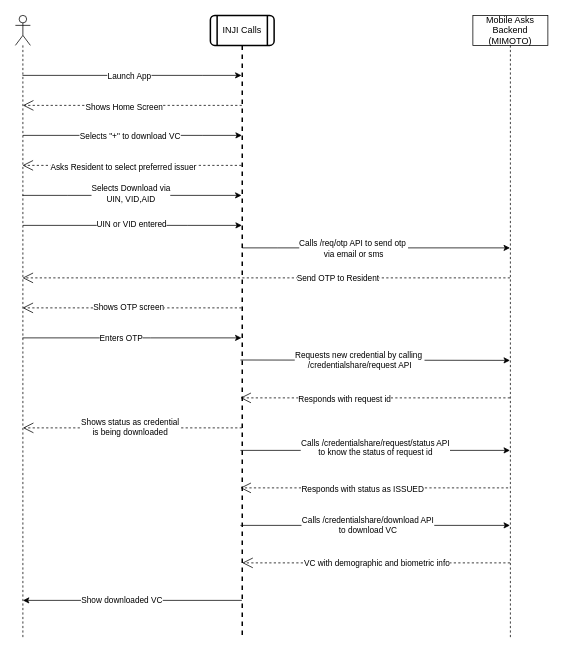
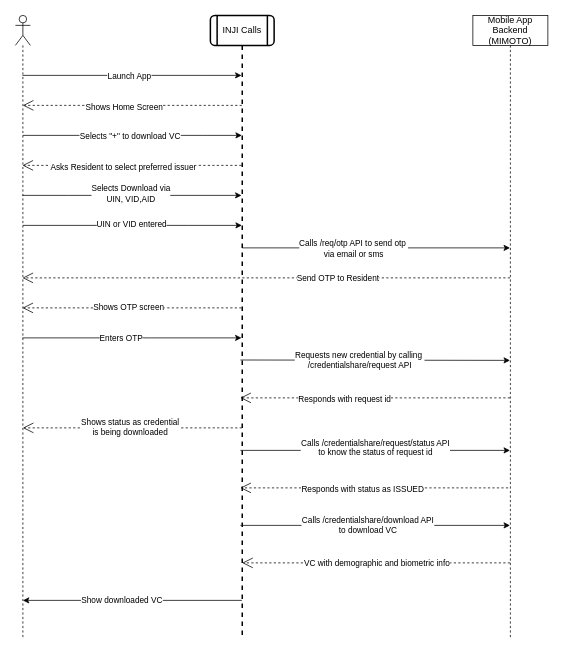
  <mxCell id="0" />
  <mxCell id="1" parent="0" />
  <mxCell id="2" style="edgeStyle=elbowEdgeStyle;rounded=0;orthogonalLoop=1;jettySize=auto;html=1;elbow=horizontal;curved=0;" parent="1" edge="1"><mxGeometry relative="1" as="geometry"><Array as="points"><mxPoint x="270" y="100" /><mxPoint x="120" y="40" /></Array><mxPoint x="29.5" y="100" as="sourcePoint" /><mxPoint x="321.5" y="100" as="targetPoint" /></mxGeometry></mxCell>
  <mxCell id="3" value="Launch App" style="edgeLabel;html=1;align=center;verticalAlign=middle;resizable=0;points=[];" parent="2" vertex="1" connectable="0"><mxGeometry x="-0.291" relative="1" as="geometry"><mxPoint x="38" as="offset" /></mxGeometry></mxCell>
  <mxCell id="4" style="edgeStyle=elbowEdgeStyle;rounded=0;orthogonalLoop=1;jettySize=auto;html=1;elbow=horizontal;curved=0;" parent="1" source="8" target="23" edge="1"><mxGeometry relative="1" as="geometry"><Array as="points"><mxPoint x="90" y="260" /><mxPoint x="250" y="270" /><mxPoint x="150" y="230" /></Array></mxGeometry></mxCell>
  <mxCell id="5" value="Selects Download via&lt;br&gt;UIN, VID,AID" style="edgeLabel;html=1;align=center;verticalAlign=middle;resizable=0;points=[];" parent="4" vertex="1" connectable="0"><mxGeometry x="-0.017" y="3" relative="1" as="geometry"><mxPoint as="offset" /></mxGeometry></mxCell>
  <mxCell id="6" style="edgeStyle=elbowEdgeStyle;rounded=0;orthogonalLoop=1;jettySize=auto;html=1;elbow=vertical;curved=0;" parent="1" edge="1"><mxGeometry relative="1" as="geometry"><Array as="points"><mxPoint x="200" y="450" /></Array><mxPoint x="29.5" y="450" as="sourcePoint" /><mxPoint x="321.5" y="450" as="targetPoint" /></mxGeometry></mxCell>
  <mxCell id="7" value="Enters OTP" style="edgeLabel;html=1;align=center;verticalAlign=middle;resizable=0;points=[];" parent="6" vertex="1" connectable="0"><mxGeometry x="0.284" y="-2" relative="1" as="geometry"><mxPoint x="-56" y="-2" as="offset" /></mxGeometry></mxCell>
  <mxCell id="8" value="" style="shape=umlLifeline;perimeter=lifelinePerimeter;whiteSpace=wrap;html=1;container=1;dropTarget=0;collapsible=0;recursiveResize=0;outlineConnect=0;portConstraint=eastwest;newEdgeStyle={&quot;edgeStyle&quot;:&quot;elbowEdgeStyle&quot;,&quot;elbow&quot;:&quot;vertical&quot;,&quot;curved&quot;:0,&quot;rounded&quot;:0};participant=umlActor;fontStyle=0" parent="1" vertex="1"><mxGeometry x="20" y="20" width="20" height="830" as="geometry" /></mxCell>
  <mxCell id="9" style="edgeStyle=elbowEdgeStyle;rounded=1;orthogonalLoop=1;jettySize=auto;html=1;elbow=horizontal;curved=0;endArrow=open;endSize=12;dashed=1;" parent="1" edge="1"><mxGeometry relative="1" as="geometry"><Array as="points"><mxPoint x="140" y="220" /></Array><mxPoint x="321.5" y="220" as="sourcePoint" /><mxPoint x="29.5" y="220" as="targetPoint" /></mxGeometry></mxCell>
  <mxCell id="10" value="Asks Resident to select preferred issuer" style="edgeLabel;html=1;align=center;verticalAlign=middle;resizable=0;points=[];" parent="9" vertex="1" connectable="0"><mxGeometry x="0.092" y="2" relative="1" as="geometry"><mxPoint x="1" as="offset" /></mxGeometry></mxCell>
  <mxCell id="11" style="edgeStyle=elbowEdgeStyle;rounded=0;orthogonalLoop=1;jettySize=auto;html=1;elbow=vertical;curved=0;" parent="1" edge="1"><mxGeometry relative="1" as="geometry"><Array as="points"><mxPoint x="370" y="330" /><mxPoint x="590" y="220" /></Array><mxPoint x="322.5" y="330" as="sourcePoint" /><mxPoint x="679.5" y="330" as="targetPoint" /></mxGeometry></mxCell>
  <mxCell id="12" value="Calls&amp;nbsp;/req/otp API to send otp&amp;nbsp;&lt;br&gt;via email or sms" style="edgeLabel;html=1;align=center;verticalAlign=middle;resizable=0;points=[];" parent="11" vertex="1" connectable="0"><mxGeometry x="-0.011" relative="1" as="geometry"><mxPoint x="-29" as="offset" /></mxGeometry></mxCell>
  <mxCell id="13" style="edgeStyle=elbowEdgeStyle;rounded=1;orthogonalLoop=1;jettySize=auto;html=1;elbow=vertical;curved=0;endArrow=open;endSize=12;dashed=1;" parent="1" edge="1"><mxGeometry relative="1" as="geometry"><Array as="points"><mxPoint x="230" y="410" /><mxPoint x="260" y="440" /><mxPoint x="200" y="390" /></Array><mxPoint x="321.5" y="410" as="sourcePoint" /><mxPoint x="29.5" y="410" as="targetPoint" /></mxGeometry></mxCell>
  <mxCell id="14" value="Shows OTP screen" style="edgeLabel;html=1;align=center;verticalAlign=middle;resizable=0;points=[];" parent="13" vertex="1" connectable="0"><mxGeometry x="0.36" y="-2" relative="1" as="geometry"><mxPoint x="48" as="offset" /></mxGeometry></mxCell>
  <mxCell id="15" style="edgeStyle=elbowEdgeStyle;rounded=0;orthogonalLoop=1;jettySize=auto;html=1;elbow=vertical;curved=0;" parent="1" target="30" edge="1"><mxGeometry relative="1" as="geometry"><mxPoint x="320" y="479.5" as="sourcePoint" /><mxPoint x="669.5" y="480" as="targetPoint" /><Array as="points"><mxPoint x="310" y="480" /></Array></mxGeometry></mxCell>
  <mxCell id="16" value="Requests new credential by calling&amp;nbsp;&lt;br&gt;/credentialshare/request API" style="edgeLabel;html=1;align=center;verticalAlign=middle;resizable=0;points=[];" parent="15" vertex="1" connectable="0"><mxGeometry x="-0.112" y="1" relative="1" as="geometry"><mxPoint x="-1" as="offset" /></mxGeometry></mxCell>
  <mxCell id="17" style="edgeStyle=elbowEdgeStyle;rounded=1;orthogonalLoop=1;jettySize=auto;html=1;elbow=vertical;curved=0;endArrow=open;endSize=12;dashed=1;" parent="1" edge="1"><mxGeometry relative="1" as="geometry"><mxPoint x="322" y="570" as="sourcePoint" /><mxPoint x="30" y="570" as="targetPoint" /></mxGeometry></mxCell>
  <mxCell id="18" value="Shows status as credential&lt;br&gt;is being downloaded" style="edgeLabel;html=1;align=center;verticalAlign=middle;resizable=0;points=[];" parent="17" vertex="1" connectable="0"><mxGeometry x="0.243" y="-2" relative="1" as="geometry"><mxPoint x="31" as="offset" /></mxGeometry></mxCell>
  <mxCell id="19" style="edgeStyle=elbowEdgeStyle;rounded=0;orthogonalLoop=1;jettySize=auto;html=1;elbow=vertical;curved=0;" parent="1" target="30" edge="1"><mxGeometry relative="1" as="geometry"><Array as="points"><mxPoint x="567.5" y="600" /></Array><mxPoint x="320" y="600" as="sourcePoint" /><mxPoint x="611.5" y="600" as="targetPoint" /></mxGeometry></mxCell>
  <mxCell id="20" value="Calls&amp;nbsp;/credentialshare/request/status API&lt;br&gt;to know the status of request id&lt;br&gt;&amp;nbsp;" style="edgeLabel;html=1;align=center;verticalAlign=middle;resizable=0;points=[];" parent="19" vertex="1" connectable="0"><mxGeometry x="-0.213" y="-2" relative="1" as="geometry"><mxPoint x="38" as="offset" /></mxGeometry></mxCell>
  <mxCell id="21" style="edgeStyle=elbowEdgeStyle;rounded=0;orthogonalLoop=1;jettySize=auto;html=1;elbow=vertical;curved=0;" parent="1" edge="1"><mxGeometry relative="1" as="geometry"><Array as="points"><mxPoint x="130.5" y="800" /></Array><mxPoint x="322" y="800" as="sourcePoint" /><mxPoint x="30" y="800" as="targetPoint" /></mxGeometry></mxCell>
  <mxCell id="22" value="Show downloaded VC" style="edgeLabel;html=1;align=center;verticalAlign=middle;resizable=0;points=[];" parent="21" vertex="1" connectable="0"><mxGeometry x="0.401" y="-1" relative="1" as="geometry"><mxPoint x="44" as="offset" /></mxGeometry></mxCell>
  <mxCell id="23" value="INJI Calls" style="shape=umlLifeline;perimeter=lifelinePerimeter;whiteSpace=wrap;html=1;container=1;dropTarget=0;collapsible=0;recursiveResize=0;outlineConnect=0;portConstraint=eastwest;newEdgeStyle={&quot;edgeStyle&quot;:&quot;elbowEdgeStyle&quot;,&quot;elbow&quot;:&quot;vertical&quot;,&quot;curved&quot;:0,&quot;rounded&quot;:0};participant=process;verticalAlign=middle;strokeColor=default;shadow=0;dashed=0;strokeWidth=2;labelBackgroundColor=#ffffff;fillColor=default;fontColor=default;sketch=0;gradientColor=none;fontStyle=0;rounded=1;" parent="1" vertex="1"><mxGeometry x="280" y="20" width="85" height="830" as="geometry" /></mxCell>
  <mxCell id="24" style="edgeStyle=elbowEdgeStyle;rounded=1;orthogonalLoop=1;jettySize=auto;html=1;elbow=vertical;curved=0;endArrow=open;endSize=12;dashed=1;" parent="1" edge="1"><mxGeometry relative="1" as="geometry"><Array as="points"><mxPoint x="300" y="370" /><mxPoint x="190" y="350" /></Array><mxPoint x="679.5" y="370" as="sourcePoint" /><mxPoint x="29.5" y="370" as="targetPoint" /></mxGeometry></mxCell>
  <mxCell id="25" value="Send OTP to Resident" style="edgeLabel;html=1;align=center;verticalAlign=middle;resizable=0;points=[];" parent="24" vertex="1" connectable="0"><mxGeometry x="-0.223" y="3" relative="1" as="geometry"><mxPoint x="23" y="-3" as="offset" /></mxGeometry></mxCell>
  <mxCell id="26" style="edgeStyle=elbowEdgeStyle;rounded=1;orthogonalLoop=1;jettySize=auto;html=1;elbow=vertical;curved=0;endArrow=open;endSize=12;dashed=1;" parent="1" edge="1"><mxGeometry relative="1" as="geometry"><Array as="points"><mxPoint x="467.5" y="650" /></Array><mxPoint x="677" y="650" as="sourcePoint" /><mxPoint x="320" y="650" as="targetPoint" /></mxGeometry></mxCell>
  <mxCell id="27" value="Responds with status as ISSUED" style="edgeLabel;html=1;align=center;verticalAlign=middle;resizable=0;points=[];" parent="26" vertex="1" connectable="0"><mxGeometry x="0.095" y="1" relative="1" as="geometry"><mxPoint as="offset" /></mxGeometry></mxCell>
  <mxCell id="28" style="edgeStyle=elbowEdgeStyle;rounded=1;orthogonalLoop=1;jettySize=auto;html=1;elbow=vertical;curved=0;endArrow=open;endSize=12;dashed=1;" parent="1" edge="1"><mxGeometry relative="1" as="geometry"><Array as="points"><mxPoint x="430" y="750" /></Array><mxPoint x="679.5" y="750" as="sourcePoint" /><mxPoint x="322.5" y="750" as="targetPoint" /></mxGeometry></mxCell>
  <mxCell id="29" value="VC with demographic and biometric info" style="edgeLabel;html=1;align=center;verticalAlign=middle;resizable=0;points=[];" parent="28" vertex="1" connectable="0"><mxGeometry x="0.218" y="2" relative="1" as="geometry"><mxPoint x="39" y="-2" as="offset" /></mxGeometry></mxCell>
- <mxCell id="30" value="Mobile Asks Backend&lt;br&gt;(MIMOTO)" style="shape=umlLifeline;perimeter=lifelinePerimeter;whiteSpace=wrap;html=1;container=1;dropTarget=0;collapsible=0;recursiveResize=0;outlineConnect=0;portConstraint=eastwest;newEdgeStyle={&quot;edgeStyle&quot;:&quot;elbowEdgeStyle&quot;,&quot;elbow&quot;:&quot;vertical&quot;,&quot;curved&quot;:0,&quot;rounded&quot;:0};" parent="1" vertex="1"><mxGeometry x="630" y="20" width="100" height="830" as="geometry" /></mxCell>
+ <mxCell id="30" value="Mobile App Backend&lt;br&gt;(MIMOTO)" style="shape=umlLifeline;perimeter=lifelinePerimeter;whiteSpace=wrap;html=1;container=1;dropTarget=0;collapsible=0;recursiveResize=0;outlineConnect=0;portConstraint=eastwest;newEdgeStyle={&quot;edgeStyle&quot;:&quot;elbowEdgeStyle&quot;,&quot;elbow&quot;:&quot;vertical&quot;,&quot;curved&quot;:0,&quot;rounded&quot;:0};" parent="1" vertex="1"><mxGeometry x="630" y="20" width="100" height="830" as="geometry" /></mxCell>
  <mxCell id="31" style="edgeStyle=elbowEdgeStyle;rounded=0;orthogonalLoop=1;jettySize=auto;html=1;elbow=horizontal;curved=0;" parent="1" edge="1"><mxGeometry relative="1" as="geometry"><Array as="points"><mxPoint x="270" y="180" /><mxPoint x="120" y="120" /></Array><mxPoint x="30" y="180" as="sourcePoint" /><mxPoint x="322" y="180" as="targetPoint" /></mxGeometry></mxCell>
  <mxCell id="32" value="Selects &quot;+&quot; to download VC" style="edgeLabel;html=1;align=center;verticalAlign=middle;resizable=0;points=[];" parent="31" vertex="1" connectable="0"><mxGeometry x="-0.291" relative="1" as="geometry"><mxPoint x="38" as="offset" /></mxGeometry></mxCell>
  <mxCell id="33" style="edgeStyle=elbowEdgeStyle;rounded=0;orthogonalLoop=1;jettySize=auto;html=1;elbow=horizontal;curved=0;" parent="1" edge="1"><mxGeometry relative="1" as="geometry"><Array as="points"><mxPoint x="250" y="230" /><mxPoint x="150" y="260" /></Array><mxPoint x="30" y="300" as="sourcePoint" /><mxPoint x="322" y="300" as="targetPoint" /></mxGeometry></mxCell>
  <mxCell id="34" value="UIN or VID entered" style="edgeLabel;html=1;align=center;verticalAlign=middle;resizable=0;points=[];" parent="33" vertex="1" connectable="0"><mxGeometry x="-0.017" y="3" relative="1" as="geometry"><mxPoint as="offset" /></mxGeometry></mxCell>
  <mxCell id="35" style="edgeStyle=elbowEdgeStyle;rounded=1;orthogonalLoop=1;jettySize=auto;html=1;elbow=vertical;curved=0;endArrow=open;endSize=12;dashed=1;" parent="1" source="30" edge="1"><mxGeometry relative="1" as="geometry"><mxPoint x="610" y="530" as="sourcePoint" /><mxPoint x="320" y="530" as="targetPoint" /></mxGeometry></mxCell>
  <mxCell id="36" value="Responds with request id" style="edgeLabel;html=1;align=center;verticalAlign=middle;resizable=0;points=[];" parent="35" vertex="1" connectable="0"><mxGeometry x="0.314" y="1" relative="1" as="geometry"><mxPoint x="15" as="offset" /></mxGeometry></mxCell>
  <mxCell id="37" style="edgeStyle=elbowEdgeStyle;rounded=0;orthogonalLoop=1;jettySize=auto;html=1;elbow=vertical;curved=0;" parent="1" target="30" edge="1"><mxGeometry relative="1" as="geometry"><Array as="points"><mxPoint x="607.5" y="700" /></Array><mxPoint x="320" y="700" as="sourcePoint" /><mxPoint x="610" y="700" as="targetPoint" /></mxGeometry></mxCell>
  <mxCell id="38" value="Calls&amp;nbsp;/credentialshare/download API&lt;br&gt;to download VC" style="edgeLabel;html=1;align=center;verticalAlign=middle;resizable=0;points=[];" parent="37" vertex="1" connectable="0"><mxGeometry x="-0.006" y="2" relative="1" as="geometry"><mxPoint x="-10" y="1" as="offset" /></mxGeometry></mxCell>
  <mxCell id="39" style="edgeStyle=elbowEdgeStyle;rounded=1;orthogonalLoop=1;jettySize=auto;html=1;elbow=horizontal;curved=0;endArrow=open;endSize=12;dashed=1;" edge="1" parent="1"><mxGeometry relative="1" as="geometry"><Array as="points"><mxPoint x="140.5" y="140" /></Array><mxPoint x="322" y="140" as="sourcePoint" /><mxPoint x="30" y="140" as="targetPoint" /></mxGeometry></mxCell>
  <mxCell id="40" value="Shows Home Screen" style="edgeLabel;html=1;align=center;verticalAlign=middle;resizable=0;points=[];" vertex="1" connectable="0" parent="39"><mxGeometry x="0.092" y="2" relative="1" as="geometry"><mxPoint x="1" as="offset" /></mxGeometry></mxCell>
